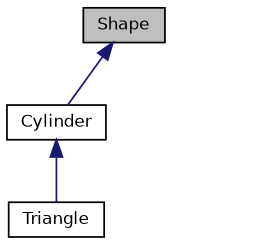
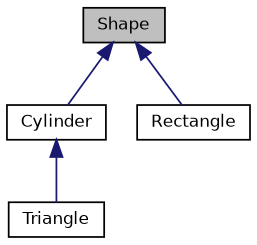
  digraph {
    fontname="DejaVu Sans"
    node [color=black fillcolor=white fontname="DejaVu Sans" fontsize=10 shape=record style=filled]
    edge [color=midnightblue dir=back fontname="DejaVu Sans" fontsize=10 labelfontname=Helvetica labelfontsize=10 style=solid]
    n1 [fillcolor=grey75 fontcolor=black height=0.2 label=Shape width=0.4]
    n2 [height=0.2 label=Cylinder width=0.4]
+   n3 [height=0.2 label=Rectangle width=0.4]
    n4 [height=0.2 label=Triangle width=0.4]
    n1 -> n2
+   n1 -> n3
    n2 -> n4
  }
